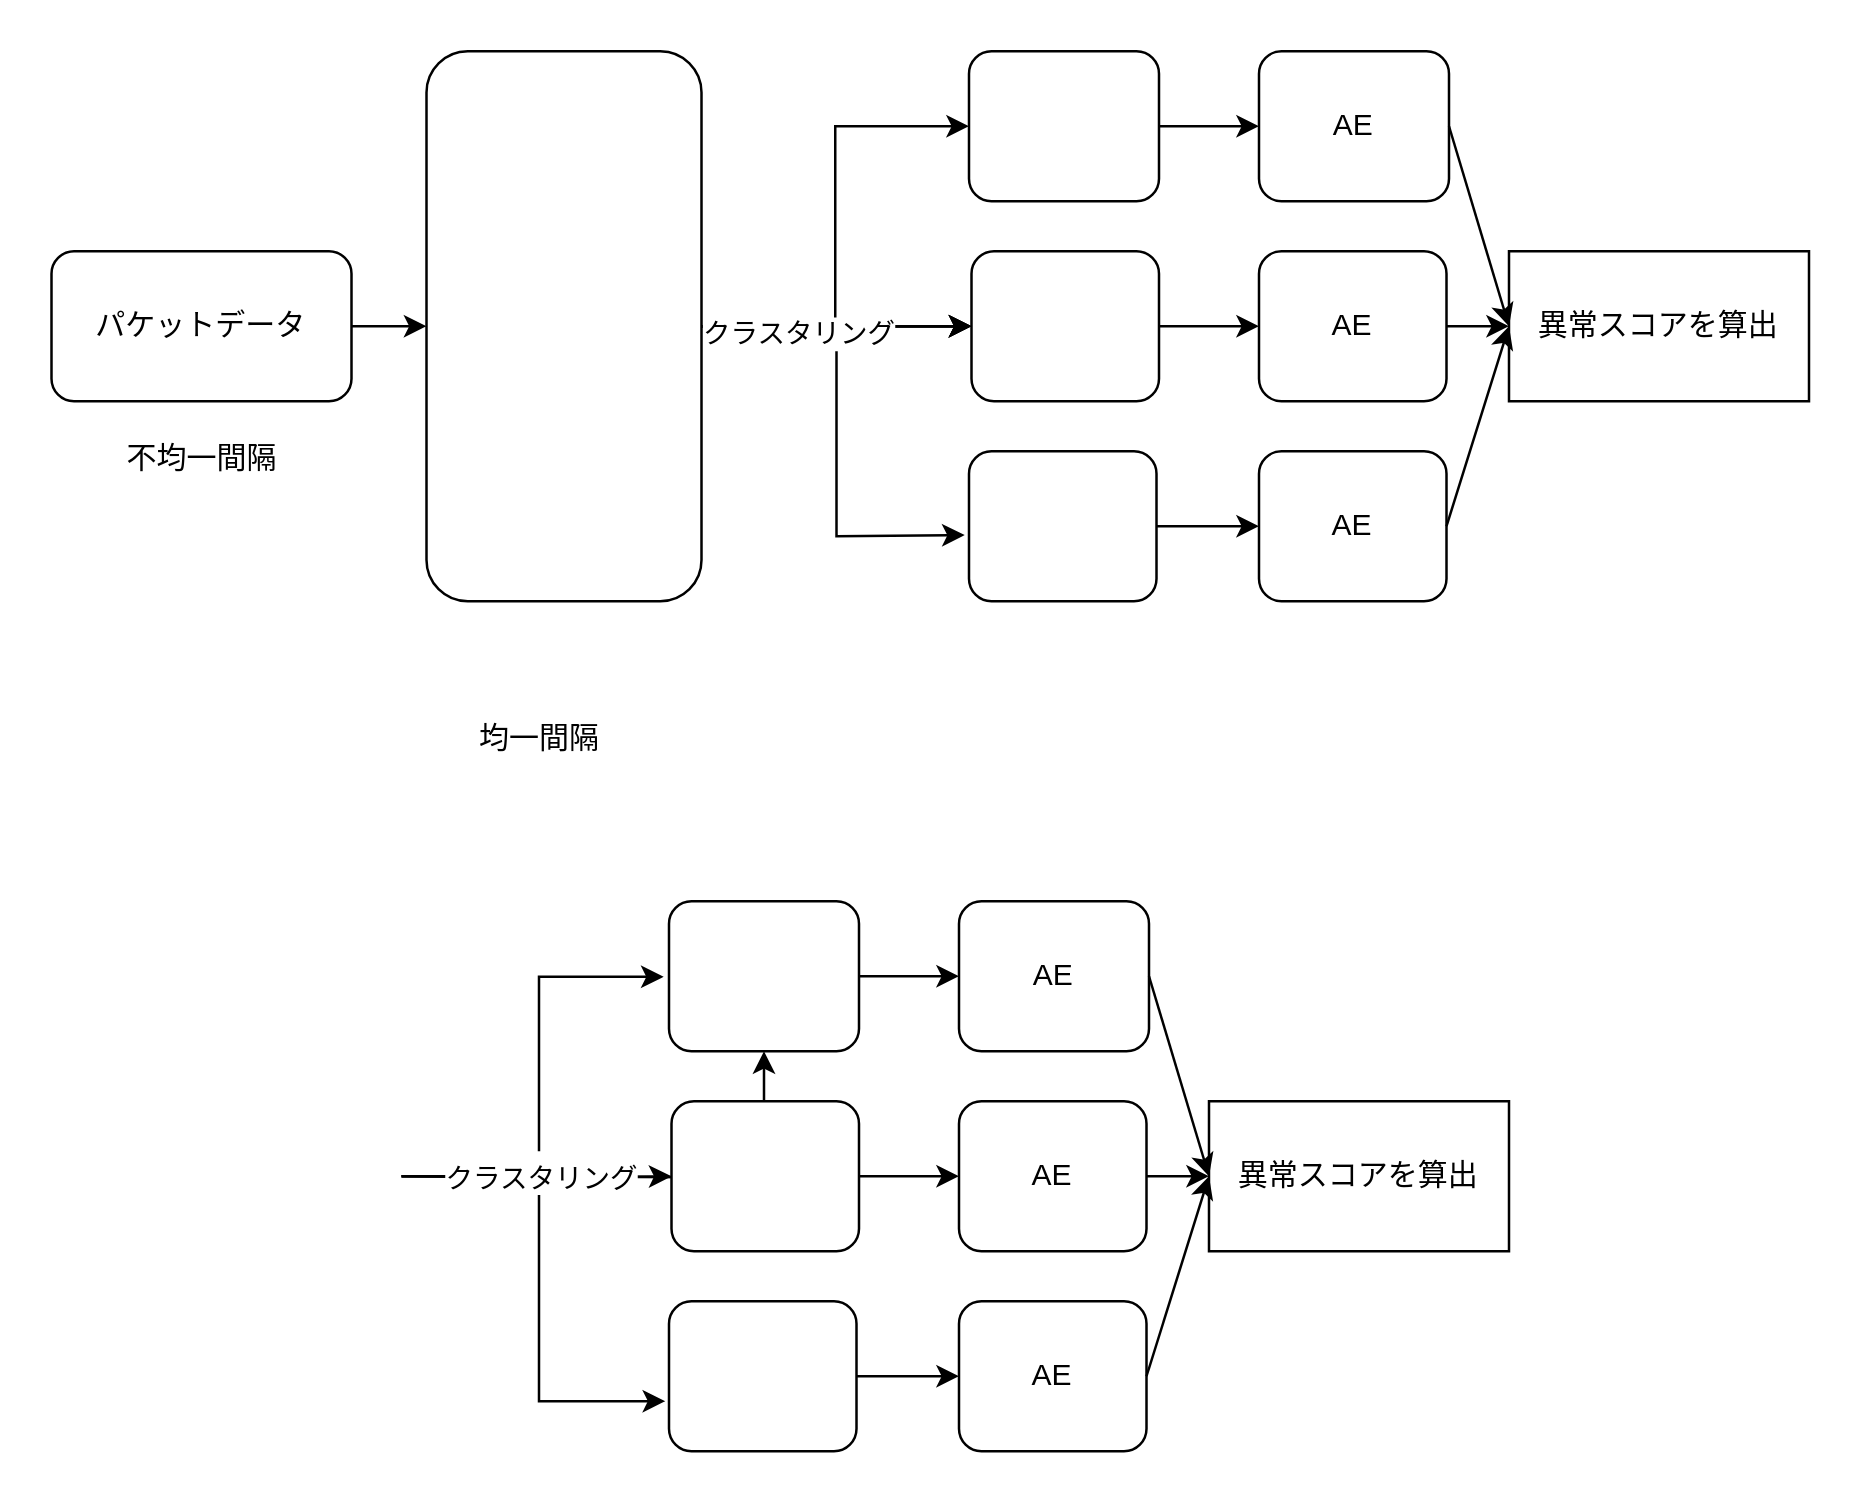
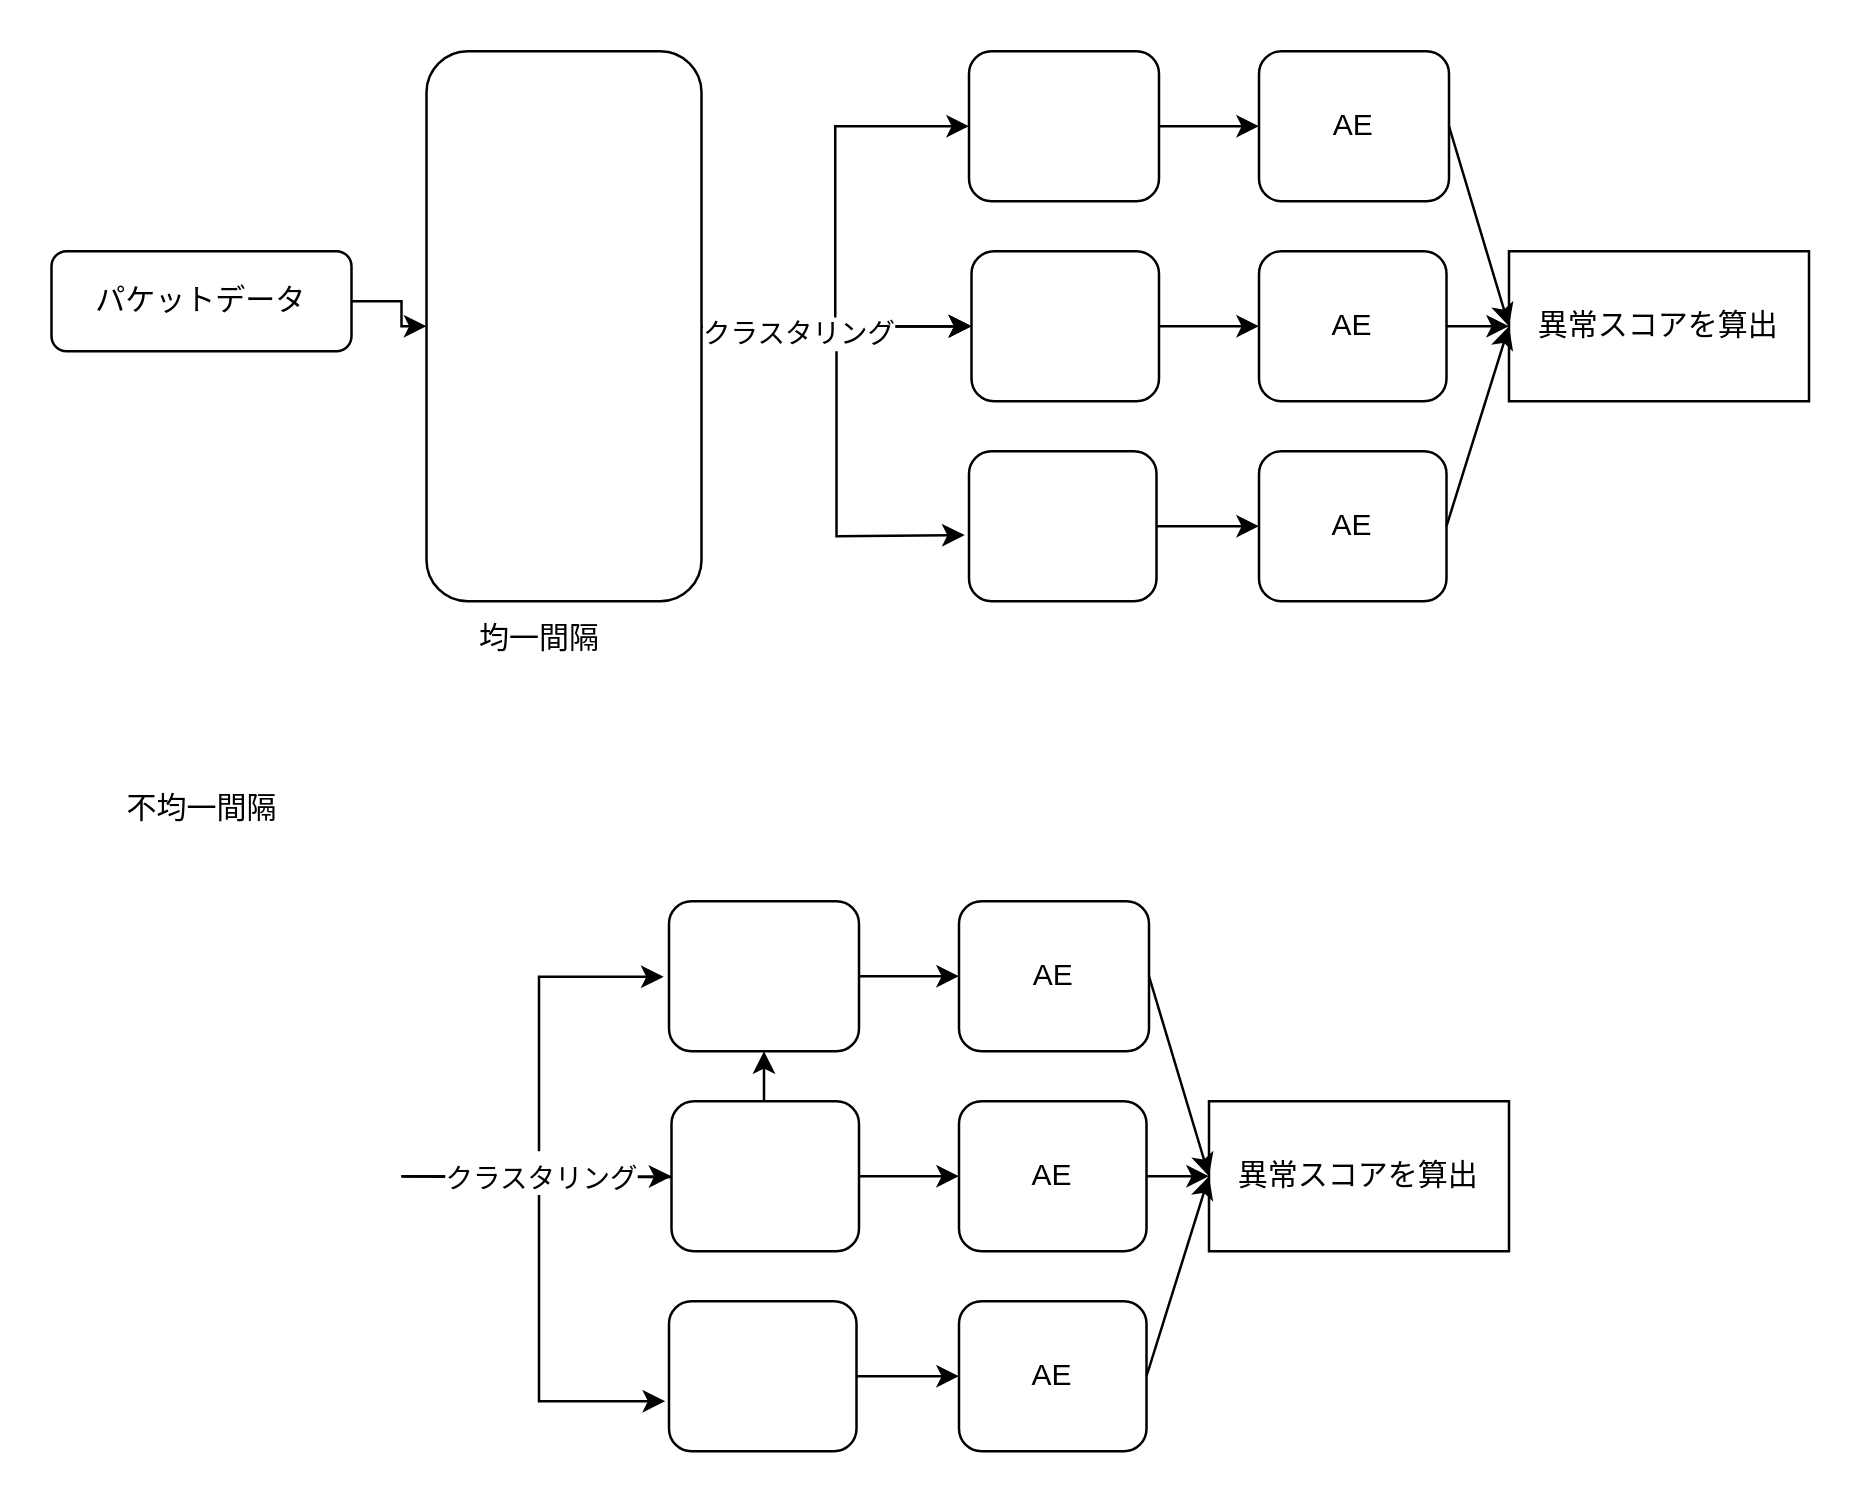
  <mxCell id="0" />
  <mxCell id="1" parent="0" />
  <mxCell id="2" value="" style="edgeStyle=orthogonalEdgeStyle;rounded=0;orthogonalLoop=1;jettySize=auto;html=1;" parent="1" source="3" target="10" edge="1"><mxGeometry relative="1" as="geometry" /></mxCell>
- <mxCell id="3" value="パケットデータ" style="rounded=1;whiteSpace=wrap;html=1;" parent="1" vertex="1"><mxGeometry x="20" y="100" width="120" height="60" as="geometry" /></mxCell>
+ <mxCell id="3" value="パケットデータ" style="rounded=1;whiteSpace=wrap;html=1;" parent="1" vertex="1"><mxGeometry x="20" y="100" width="120" height="40" as="geometry" /></mxCell>
  <mxCell id="4" value="" style="edgeStyle=orthogonalEdgeStyle;rounded=0;orthogonalLoop=1;jettySize=auto;html=1;" parent="1" source="10" target="14" edge="1"><mxGeometry relative="1" as="geometry" /></mxCell>
  <mxCell id="5" value="" style="edgeStyle=orthogonalEdgeStyle;rounded=0;orthogonalLoop=1;jettySize=auto;html=1;" parent="1" source="10" target="16" edge="1"><mxGeometry relative="1" as="geometry" /></mxCell>
  <mxCell id="6" value="" style="edgeStyle=orthogonalEdgeStyle;rounded=0;orthogonalLoop=1;jettySize=auto;html=1;" parent="1" source="10" target="16" edge="1"><mxGeometry relative="1" as="geometry" /></mxCell>
  <mxCell id="7" value="" style="edgeStyle=orthogonalEdgeStyle;rounded=0;orthogonalLoop=1;jettySize=auto;html=1;" parent="1" source="10" target="16" edge="1"><mxGeometry relative="1" as="geometry" /></mxCell>
  <mxCell id="8" value="" style="edgeStyle=orthogonalEdgeStyle;rounded=0;orthogonalLoop=1;jettySize=auto;html=1;" parent="1" source="10" target="16" edge="1"><mxGeometry relative="1" as="geometry" /></mxCell>
  <mxCell id="9" value="クラスタリング" style="edgeLabel;html=1;align=center;verticalAlign=middle;resizable=0;points=[];" parent="8" vertex="1" connectable="0"><mxGeometry x="-0.293" y="-2" relative="1" as="geometry"><mxPoint as="offset" /></mxGeometry></mxCell>
  <mxCell id="10" value="" style="whiteSpace=wrap;html=1;rounded=1;" parent="1" vertex="1"><mxGeometry x="170" y="20" width="110" height="220" as="geometry" /></mxCell>
- <mxCell id="11" value="不均一間隔" style="text;html=1;align=center;verticalAlign=middle;resizable=0;points=[];autosize=1;strokeColor=none;fillColor=none;" parent="1" vertex="1"><mxGeometry x="40" y="168" width="80" height="30" as="geometry" /></mxCell>
- <mxCell id="12" value="均一間隔" style="text;html=1;align=center;verticalAlign=middle;resizable=0;points=[];autosize=1;strokeColor=none;fillColor=none;" parent="1" vertex="1"><mxGeometry x="180" y="280" width="70" height="30" as="geometry" /></mxCell>
+ <mxCell id="11" value="不均一間隔" style="text;html=1;align=center;verticalAlign=middle;resizable=0;points=[];autosize=1;strokeColor=none;fillColor=none;" parent="1" vertex="1"><mxGeometry x="40" y="308" width="80" height="30" as="geometry" /></mxCell>
+ <mxCell id="12" value="均一間隔" style="text;html=1;align=center;verticalAlign=middle;resizable=0;points=[];autosize=1;strokeColor=none;fillColor=none;" parent="1" vertex="1"><mxGeometry x="180" y="240" width="70" height="30" as="geometry" /></mxCell>
  <mxCell id="13" value="" style="edgeStyle=orthogonalEdgeStyle;rounded=0;orthogonalLoop=1;jettySize=auto;html=1;" parent="1" source="14" target="19" edge="1"><mxGeometry relative="1" as="geometry" /></mxCell>
  <mxCell id="14" value="" style="whiteSpace=wrap;html=1;rounded=1;" parent="1" vertex="1"><mxGeometry x="387" y="20" width="76" height="60" as="geometry" /></mxCell>
  <mxCell id="15" value="" style="edgeStyle=orthogonalEdgeStyle;rounded=0;orthogonalLoop=1;jettySize=auto;html=1;" parent="1" source="16" target="20" edge="1"><mxGeometry relative="1" as="geometry" /></mxCell>
  <mxCell id="16" value="" style="whiteSpace=wrap;html=1;rounded=1;" parent="1" vertex="1"><mxGeometry x="388" y="100" width="75" height="60" as="geometry" /></mxCell>
  <mxCell id="17" value="" style="edgeStyle=orthogonalEdgeStyle;rounded=0;orthogonalLoop=1;jettySize=auto;html=1;" parent="1" source="18" target="21" edge="1"><mxGeometry relative="1" as="geometry" /></mxCell>
  <mxCell id="18" value="" style="whiteSpace=wrap;html=1;rounded=1;" parent="1" vertex="1"><mxGeometry x="387" y="180" width="75" height="60" as="geometry" /></mxCell>
  <mxCell id="19" value="AE" style="whiteSpace=wrap;html=1;rounded=1;" parent="1" vertex="1"><mxGeometry x="503" y="20" width="76" height="60" as="geometry" /></mxCell>
  <mxCell id="20" value="AE" style="whiteSpace=wrap;html=1;rounded=1;" parent="1" vertex="1"><mxGeometry x="503" y="100" width="75" height="60" as="geometry" /></mxCell>
  <mxCell id="21" value="AE" style="whiteSpace=wrap;html=1;rounded=1;" parent="1" vertex="1"><mxGeometry x="503" y="180" width="75" height="60" as="geometry" /></mxCell>
  <mxCell id="22" value="異常スコアを算出" style="rounded=0;whiteSpace=wrap;html=1;" parent="1" vertex="1"><mxGeometry x="603" y="100" width="120" height="60" as="geometry" /></mxCell>
  <mxCell id="23" value="" style="endArrow=classic;html=1;rounded=0;exitX=1;exitY=0.5;exitDx=0;exitDy=0;entryX=0;entryY=0.5;entryDx=0;entryDy=0;" parent="1" source="19" target="22" edge="1"><mxGeometry width="50" height="50" relative="1" as="geometry"><mxPoint x="423" y="150" as="sourcePoint" /><mxPoint x="473" y="100" as="targetPoint" /></mxGeometry></mxCell>
  <mxCell id="24" value="" style="endArrow=classic;html=1;rounded=0;exitX=1;exitY=0.5;exitDx=0;exitDy=0;entryX=0;entryY=0.5;entryDx=0;entryDy=0;" parent="1" source="20" target="22" edge="1"><mxGeometry width="50" height="50" relative="1" as="geometry"><mxPoint x="589" y="60" as="sourcePoint" /><mxPoint x="603" y="130" as="targetPoint" /></mxGeometry></mxCell>
  <mxCell id="25" value="" style="endArrow=classic;html=1;rounded=0;exitX=1;exitY=0.5;exitDx=0;exitDy=0;entryX=0;entryY=0.5;entryDx=0;entryDy=0;" parent="1" source="21" target="22" edge="1"><mxGeometry width="50" height="50" relative="1" as="geometry"><mxPoint x="588" y="140" as="sourcePoint" /><mxPoint x="613" y="140" as="targetPoint" /></mxGeometry></mxCell>
  <mxCell id="26" value="" style="endArrow=classic;html=1;rounded=0;entryX=-0.023;entryY=0.559;entryDx=0;entryDy=0;entryPerimeter=0;" parent="1" target="18" edge="1"><mxGeometry width="50" height="50" relative="1" as="geometry"><mxPoint x="334" y="140" as="sourcePoint" /><mxPoint x="380.7" y="213.54" as="targetPoint" /><Array as="points"><mxPoint x="334" y="214" /></Array></mxGeometry></mxCell>
  <mxCell id="27" value="" style="edgeStyle=orthogonalEdgeStyle;rounded=0;orthogonalLoop=1;jettySize=auto;html=1;" edge="1" parent="1" target="33"><mxGeometry relative="1" as="geometry"><mxPoint x="160" y="470" as="sourcePoint" /></mxGeometry></mxCell>
  <mxCell id="28" value="" style="edgeStyle=orthogonalEdgeStyle;rounded=0;orthogonalLoop=1;jettySize=auto;html=1;" edge="1" parent="1" target="35"><mxGeometry relative="1" as="geometry"><mxPoint x="160" y="470" as="sourcePoint" /></mxGeometry></mxCell>
  <mxCell id="29" value="" style="edgeStyle=orthogonalEdgeStyle;rounded=0;orthogonalLoop=1;jettySize=auto;html=1;entryX=-0.028;entryY=0.504;entryDx=0;entryDy=0;entryPerimeter=0;" edge="1" parent="1" target="33"><mxGeometry relative="1" as="geometry"><mxPoint x="215" y="460" as="sourcePoint" /><mxPoint x="272" y="389.861" as="targetPoint" /><Array as="points"><mxPoint x="215" y="390" /></Array></mxGeometry></mxCell>
  <mxCell id="30" value="" style="edgeStyle=orthogonalEdgeStyle;rounded=0;orthogonalLoop=1;jettySize=auto;html=1;entryX=-0.02;entryY=0.666;entryDx=0;entryDy=0;entryPerimeter=0;" edge="1" parent="1" target="37"><mxGeometry relative="1" as="geometry"><mxPoint x="160" y="470" as="sourcePoint" /><mxPoint x="260" y="560" as="targetPoint" /><Array as="points"><mxPoint x="180" y="470" /><mxPoint x="180" y="471" /><mxPoint x="215" y="471" /><mxPoint x="215" y="560" /></Array></mxGeometry></mxCell>
  <mxCell id="31" value="クラスタリング" style="edgeLabel;html=1;align=center;verticalAlign=middle;resizable=0;points=[];" vertex="1" connectable="0" parent="30"><mxGeometry x="-0.293" y="-2" relative="1" as="geometry"><mxPoint x="2" y="-14" as="offset" /></mxGeometry></mxCell>
  <mxCell id="32" value="" style="edgeStyle=orthogonalEdgeStyle;rounded=0;orthogonalLoop=1;jettySize=auto;html=1;" edge="1" parent="1" source="33" target="38"><mxGeometry relative="1" as="geometry" /></mxCell>
  <mxCell id="33" value="" style="whiteSpace=wrap;html=1;rounded=1;" vertex="1" parent="1"><mxGeometry x="267" y="360" width="76" height="60" as="geometry" /></mxCell>
  <mxCell id="34" value="" style="edgeStyle=orthogonalEdgeStyle;rounded=0;orthogonalLoop=1;jettySize=auto;html=1;" edge="1" parent="1" source="35" target="39"><mxGeometry relative="1" as="geometry" /></mxCell>
  <mxCell id="35" value="" style="whiteSpace=wrap;html=1;rounded=1;" vertex="1" parent="1"><mxGeometry x="268" y="440" width="75" height="60" as="geometry" /></mxCell>
  <mxCell id="36" value="" style="edgeStyle=orthogonalEdgeStyle;rounded=0;orthogonalLoop=1;jettySize=auto;html=1;" edge="1" parent="1" source="37" target="40"><mxGeometry relative="1" as="geometry" /></mxCell>
  <mxCell id="37" value="" style="whiteSpace=wrap;html=1;rounded=1;" vertex="1" parent="1"><mxGeometry x="267" y="520" width="75" height="60" as="geometry" /></mxCell>
  <mxCell id="38" value="AE" style="whiteSpace=wrap;html=1;rounded=1;" vertex="1" parent="1"><mxGeometry x="383" y="360" width="76" height="60" as="geometry" /></mxCell>
  <mxCell id="39" value="AE" style="whiteSpace=wrap;html=1;rounded=1;" vertex="1" parent="1"><mxGeometry x="383" y="440" width="75" height="60" as="geometry" /></mxCell>
  <mxCell id="40" value="AE" style="whiteSpace=wrap;html=1;rounded=1;" vertex="1" parent="1"><mxGeometry x="383" y="520" width="75" height="60" as="geometry" /></mxCell>
  <mxCell id="41" value="異常スコアを算出" style="rounded=0;whiteSpace=wrap;html=1;" vertex="1" parent="1"><mxGeometry x="483" y="440" width="120" height="60" as="geometry" /></mxCell>
  <mxCell id="42" value="" style="endArrow=classic;html=1;rounded=0;exitX=1;exitY=0.5;exitDx=0;exitDy=0;entryX=0;entryY=0.5;entryDx=0;entryDy=0;" edge="1" parent="1" source="38" target="41"><mxGeometry width="50" height="50" relative="1" as="geometry"><mxPoint x="303" y="490" as="sourcePoint" /><mxPoint x="353" y="440" as="targetPoint" /></mxGeometry></mxCell>
  <mxCell id="43" value="" style="endArrow=classic;html=1;rounded=0;exitX=1;exitY=0.5;exitDx=0;exitDy=0;entryX=0;entryY=0.5;entryDx=0;entryDy=0;" edge="1" parent="1" source="39" target="41"><mxGeometry width="50" height="50" relative="1" as="geometry"><mxPoint x="469" y="400" as="sourcePoint" /><mxPoint x="483" y="470" as="targetPoint" /></mxGeometry></mxCell>
  <mxCell id="44" value="" style="endArrow=classic;html=1;rounded=0;exitX=1;exitY=0.5;exitDx=0;exitDy=0;entryX=0;entryY=0.5;entryDx=0;entryDy=0;" edge="1" parent="1" source="40" target="41"><mxGeometry width="50" height="50" relative="1" as="geometry"><mxPoint x="468" y="480" as="sourcePoint" /><mxPoint x="493" y="480" as="targetPoint" /></mxGeometry></mxCell>
